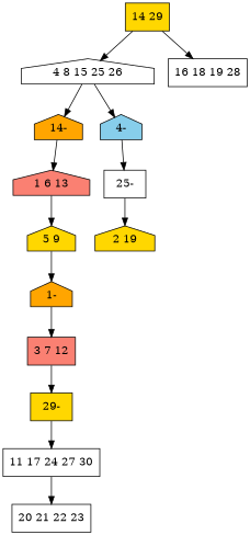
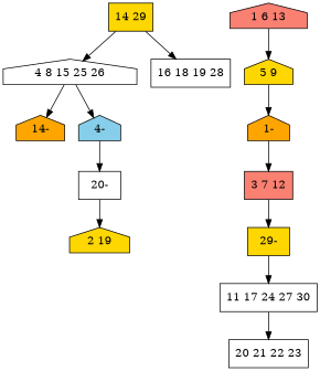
  digraph {
    node [fillcolor=white shape=box style=filled]
    n1 [fillcolor=gold label="14 29"]
    n2 [label="4 8 15 25 26" shape=house]
    n3 [label="16 18 19 28"]
    n4 [fillcolor=orange label="14-" shape=house]
    n5 [fillcolor=skyblue label="4-" shape=house]
    n6 [fillcolor=salmon label="1 6 13" shape=house]
-   n7 [label="25-"]
+   n7 [label="20-"]
    n8 [fillcolor=gold label="5 9" shape=house]
    n9 [fillcolor=orange label="1-" shape=house]
    n10 [fillcolor=salmon label="3 7 12"]
    n11 [fillcolor=gold label="2 19" shape=house]
    n12 [fillcolor=gold label="29-"]
    n13 [label="11 17 24 27 30"]
    n14 [label="20 21 22 23"]
    n1 -> n2
    n1 -> n3
    n2 -> n4
    n2 -> n5
-   n4 -> n6
    n5 -> n7
    n6 -> n8
    n7 -> n11
    n8 -> n9
    n9 -> n10
    n10 -> n12
    n12 -> n13
    n13 -> n14
  }
